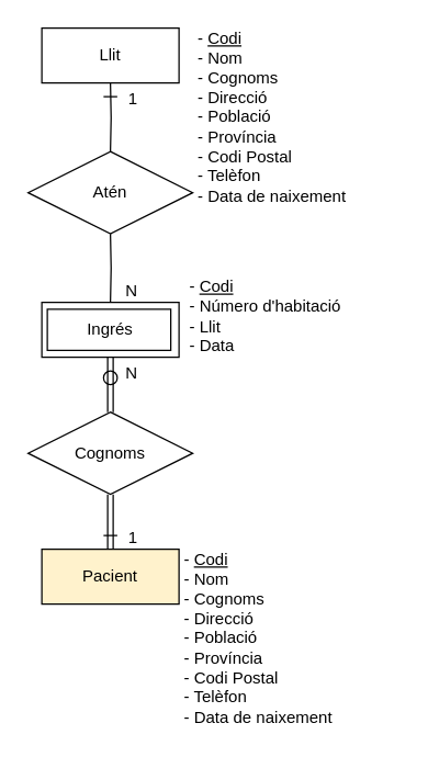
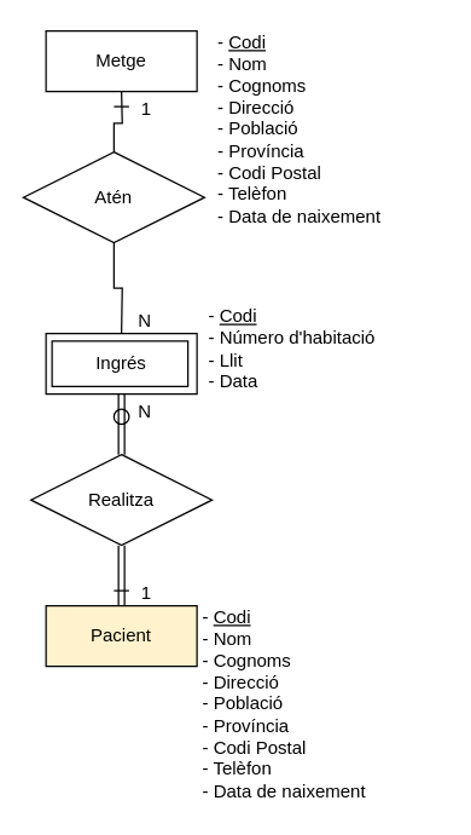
  <mxCell id="0" />
  <mxCell id="1" parent="0" />
- <mxCell id="2" value="Llit" style="whiteSpace=wrap;html=1;align=center;" parent="1" vertex="1"><mxGeometry x="30" y="20" width="100" height="40" as="geometry" /></mxCell>
+ <mxCell id="2" value="Metge" style="whiteSpace=wrap;html=1;align=center;" parent="1" vertex="1"><mxGeometry x="30" y="20" width="100" height="40" as="geometry" /></mxCell>
  <mxCell id="3" value="- &lt;u&gt;Codi&lt;/u&gt;&lt;br&gt;- Nom&lt;br&gt;- Cognoms&lt;br&gt;- Direcció&lt;br&gt;- Població&lt;br&gt;- Província&lt;br&gt;- Codi Postal&lt;br&gt;- Telèfon&lt;br&gt;- Data de naixement" style="text;html=1;strokeColor=none;fillColor=none;align=left;verticalAlign=middle;whiteSpace=wrap;rounded=0;imageVerticalAlign=top;perimeter=none;" parent="1" vertex="1"><mxGeometry x="142" y="20" width="148" height="130" as="geometry" /></mxCell>
  <mxCell id="4" value="Ingrés" style="whiteSpace=wrap;html=1;align=center;" parent="1" vertex="1"><mxGeometry x="30" y="220" width="100" height="40" as="geometry" /></mxCell>
  <mxCell id="5" value="" style="endArrow=none;html=1;rounded=0;strokeColor=default;" parent="1" edge="1"><mxGeometry width="50" height="50" relative="1" as="geometry"><mxPoint x="75" y="390" as="sourcePoint" /><mxPoint x="85" y="390" as="targetPoint" /></mxGeometry></mxCell>
  <mxCell id="6" style="edgeStyle=orthogonalEdgeStyle;rounded=0;orthogonalLoop=1;jettySize=auto;html=1;exitX=0.5;exitY=0;exitDx=0;exitDy=0;entryX=0.5;entryY=1;entryDx=0;entryDy=0;strokeColor=default;endArrow=none;endFill=0;" parent="1" target="7" edge="1"><mxGeometry relative="1" as="geometry"><mxPoint x="80" y="220" as="sourcePoint" /></mxGeometry></mxCell>
- <mxCell id="7" value="Atén" style="shape=rhombus;perimeter=rhombusPerimeter;whiteSpace=wrap;html=1;align=center;" parent="1" vertex="1"><mxGeometry x="20" y="110" width="120" height="60" as="geometry" /></mxCell>
+ <mxCell id="7" value="Atén" style="shape=rhombus;perimeter=rhombusPerimeter;whiteSpace=wrap;html=1;align=center;" parent="1" vertex="1"><mxGeometry x="15" y="100" width="120" height="60" as="geometry" /></mxCell>
  <mxCell id="8" value="" style="endArrow=none;html=1;rounded=0;strokeColor=default;" parent="1" edge="1"><mxGeometry width="50" height="50" relative="1" as="geometry"><mxPoint x="75" y="70" as="sourcePoint" /><mxPoint x="85" y="70" as="targetPoint" /></mxGeometry></mxCell>
  <mxCell id="9" value="1" style="resizable=0;html=1;align=right;verticalAlign=bottom;fillColor=none;" parent="1" connectable="0" vertex="1"><mxGeometry x="100" y="80.004" as="geometry" /></mxCell>
  <mxCell id="10" value="" style="edgeStyle=orthogonalEdgeStyle;rounded=0;orthogonalLoop=1;jettySize=auto;html=1;exitX=0.5;exitY=1;exitDx=0;exitDy=0;entryX=0.5;entryY=0;entryDx=0;entryDy=0;strokeColor=default;endArrow=none;endFill=0;" parent="1" target="7" edge="1"><mxGeometry relative="1" as="geometry"><mxPoint x="80" y="60" as="sourcePoint" /><mxPoint x="80" y="70" as="targetPoint" /></mxGeometry></mxCell>
  <mxCell id="11" value="N" style="resizable=0;html=1;align=right;verticalAlign=bottom;fillColor=none;" parent="1" connectable="0" vertex="1"><mxGeometry x="100" y="220.004" as="geometry" /></mxCell>
  <mxCell id="12" value="Pacient" style="whiteSpace=wrap;html=1;align=center;fillColor=#fff2cc;" parent="1" vertex="1"><mxGeometry x="30" y="400" width="100" height="40" as="geometry" /></mxCell>
- <mxCell id="13" value="Cognoms" style="shape=rhombus;perimeter=rhombusPerimeter;whiteSpace=wrap;html=1;align=center;" parent="1" vertex="1"><mxGeometry x="20" y="300" width="120" height="60" as="geometry" /></mxCell>
+ <mxCell id="13" value="Realitza" style="shape=rhombus;perimeter=rhombusPerimeter;whiteSpace=wrap;html=1;align=center;" parent="1" vertex="1"><mxGeometry x="20" y="300" width="120" height="60" as="geometry" /></mxCell>
  <mxCell id="14" value="N" style="resizable=0;html=1;align=right;verticalAlign=bottom;fillColor=none;" parent="1" connectable="0" vertex="1"><mxGeometry x="100" y="280.004" as="geometry" /></mxCell>
  <mxCell id="15" value="1" style="resizable=0;html=1;align=right;verticalAlign=bottom;fillColor=none;" parent="1" connectable="0" vertex="1"><mxGeometry x="100" y="400.004" as="geometry" /></mxCell>
  <mxCell id="16" value="- &lt;u&gt;Codi&lt;/u&gt;&lt;br&gt;- Número d'habitació&lt;br&gt;- Llit&lt;br&gt;- Data" style="text;html=1;strokeColor=none;fillColor=none;align=left;verticalAlign=middle;whiteSpace=wrap;rounded=0;imageVerticalAlign=top;perimeter=none;" parent="1" vertex="1"><mxGeometry x="136" y="200" width="140" height="60" as="geometry" /></mxCell>
  <mxCell id="17" value="- &lt;u&gt;Codi&lt;/u&gt;&lt;br&gt;- Nom&lt;br&gt;- Cognoms&lt;br&gt;- Direcció&lt;br&gt;- Població&lt;br&gt;- Província&lt;br&gt;- Codi Postal&lt;br&gt;- Telèfon&lt;br&gt;- Data de naixement" style="text;html=1;strokeColor=none;fillColor=none;align=left;verticalAlign=middle;whiteSpace=wrap;rounded=0;imageVerticalAlign=top;perimeter=none;" parent="1" vertex="1"><mxGeometry x="132" y="400" width="148" height="130" as="geometry" /></mxCell>
  <mxCell id="18" value="" style="ellipse;whiteSpace=wrap;html=1;aspect=fixed;fillColor=none;strokeColor=default;" parent="1" vertex="1"><mxGeometry x="75" y="270" width="10" height="10" as="geometry" /></mxCell>
  <mxCell id="19" value="" style="shape=link;html=1;rounded=0;sketch=0;endArrow=none;endFill=0;entryX=0.5;entryY=0;entryDx=0;entryDy=0;exitX=0.5;exitY=1;exitDx=0;exitDy=0;" edge="1" parent="1"><mxGeometry relative="1" as="geometry"><mxPoint x="80" y="360" as="sourcePoint" /><mxPoint x="80" y="400" as="targetPoint" /></mxGeometry></mxCell>
  <mxCell id="20" value="" style="shape=link;html=1;rounded=0;sketch=0;endArrow=none;endFill=0;entryX=0.5;entryY=1;entryDx=0;entryDy=0;exitX=0.5;exitY=0;exitDx=0;exitDy=0;" edge="1" parent="1"><mxGeometry relative="1" as="geometry"><mxPoint x="80" y="300" as="sourcePoint" /><mxPoint x="80" y="260" as="targetPoint" /></mxGeometry></mxCell>
  <mxCell id="21" value="" style="rounded=0;whiteSpace=wrap;html=1;fillColor=none;" vertex="1" parent="1"><mxGeometry x="34" y="225" width="90" height="30" as="geometry" /></mxCell>
